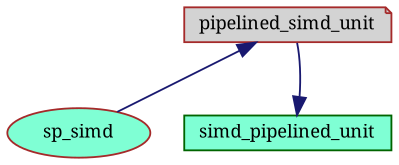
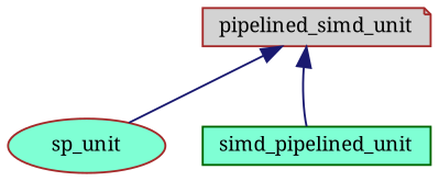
  digraph {
    fontname="Noto Serif"
    node [color=brown fillcolor=aquamarine fontname="Noto Serif" fontsize=10 style=filled]
    edge [color=midnightblue dir=back fontname="Noto Serif" fontsize=10 labelfontname=FreeSans labelfontsize=10 style=solid]
-   n1 [fontcolor=black height=0.2 label=sp_simd shape=ellipse width=0.4]
+   n1 [fontcolor=black height=0.2 label=sp_unit shape=ellipse width=0.4]
    n2 [fillcolor=lightgrey height=0.2 label=pipelined_simd_unit shape=note width=0.4]
    n3 [color=darkgreen height=0.2 label=simd_pipelined_unit shape=box width=0.4]
    n2 -> n1
-   n3 -> n2
+   n2 -> n3
  }
